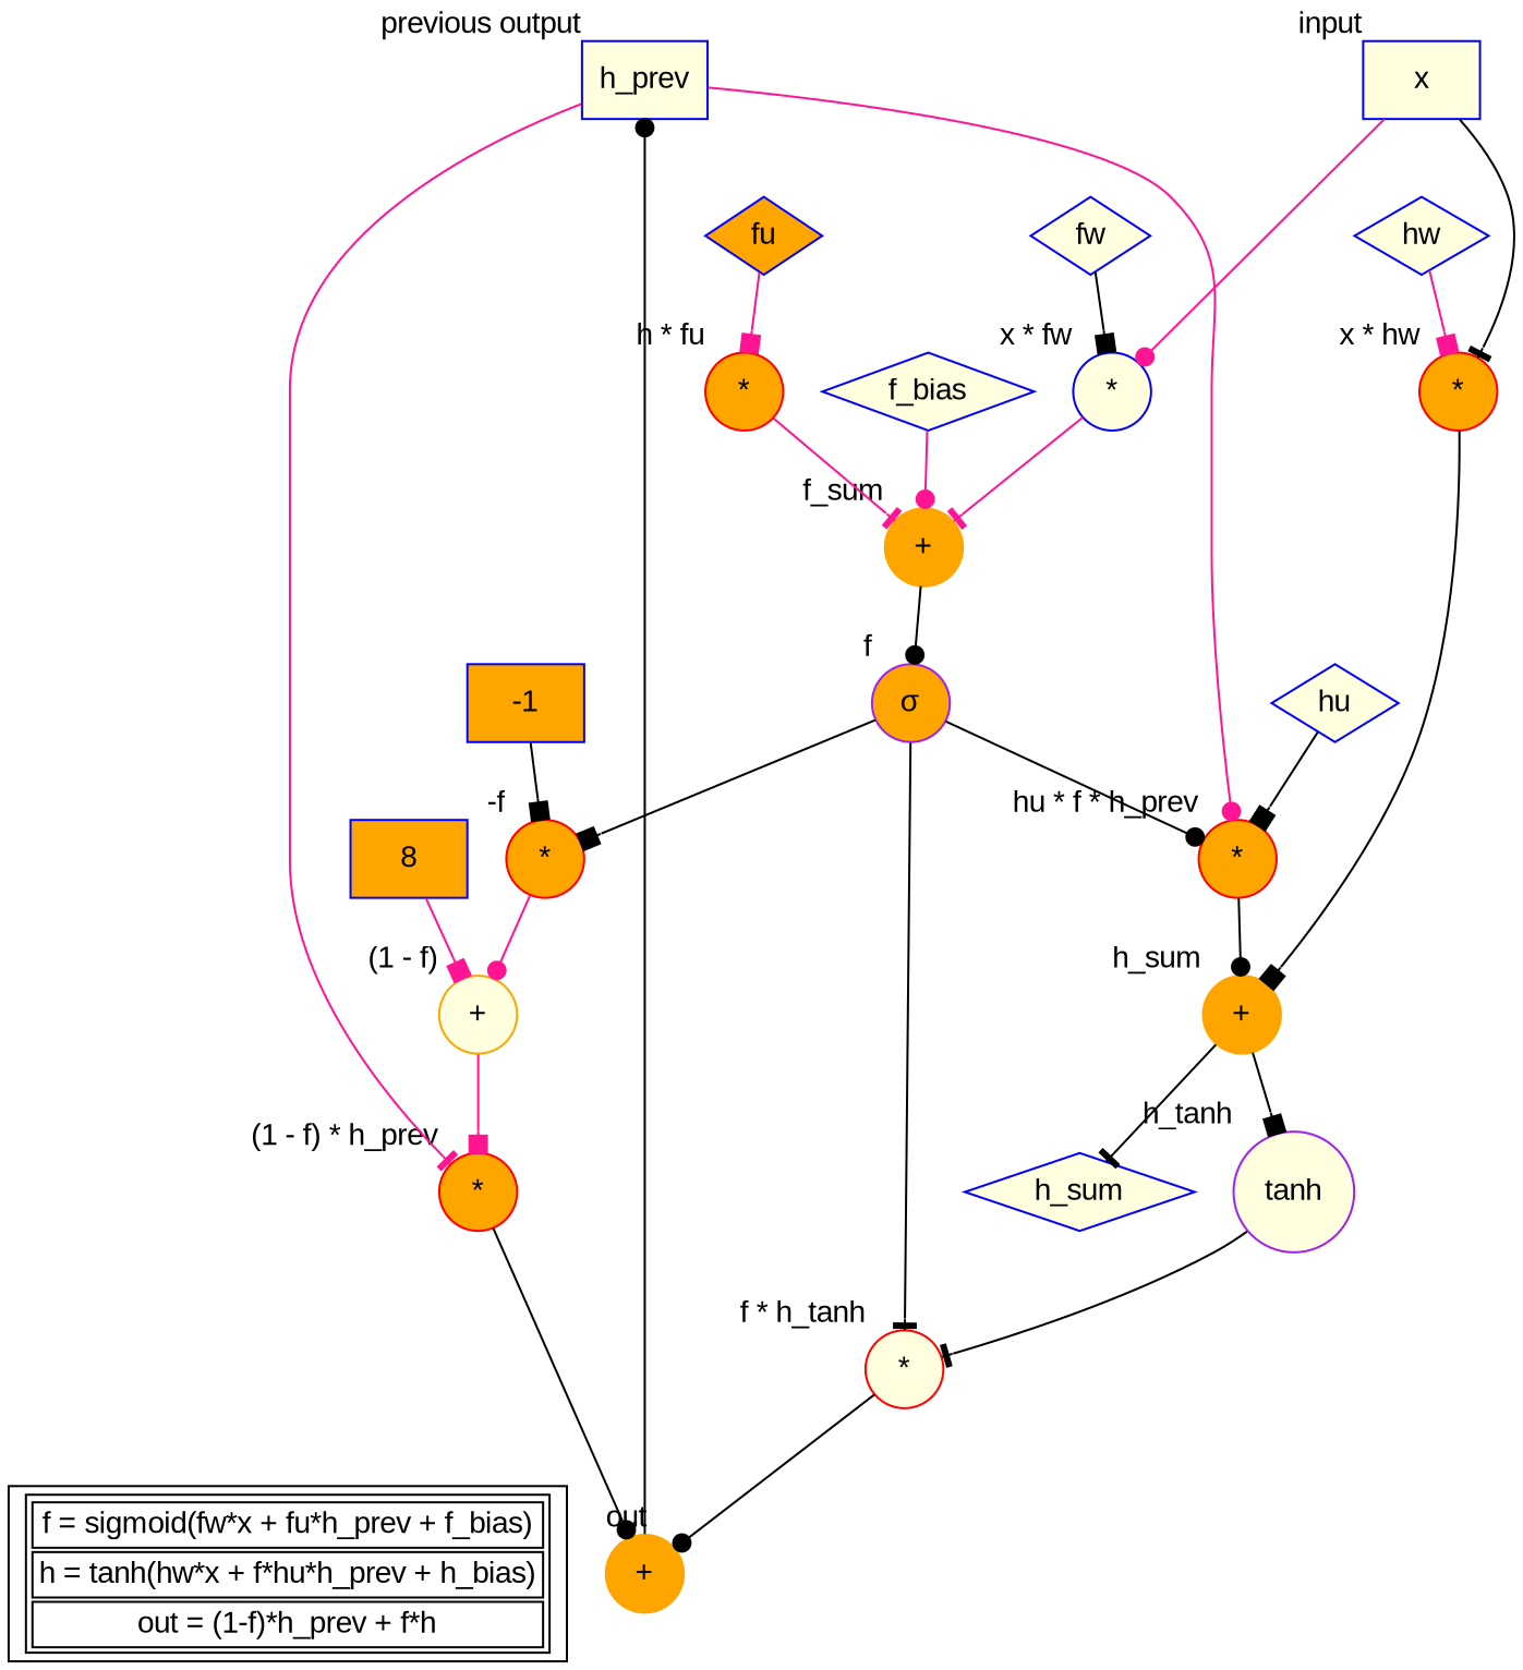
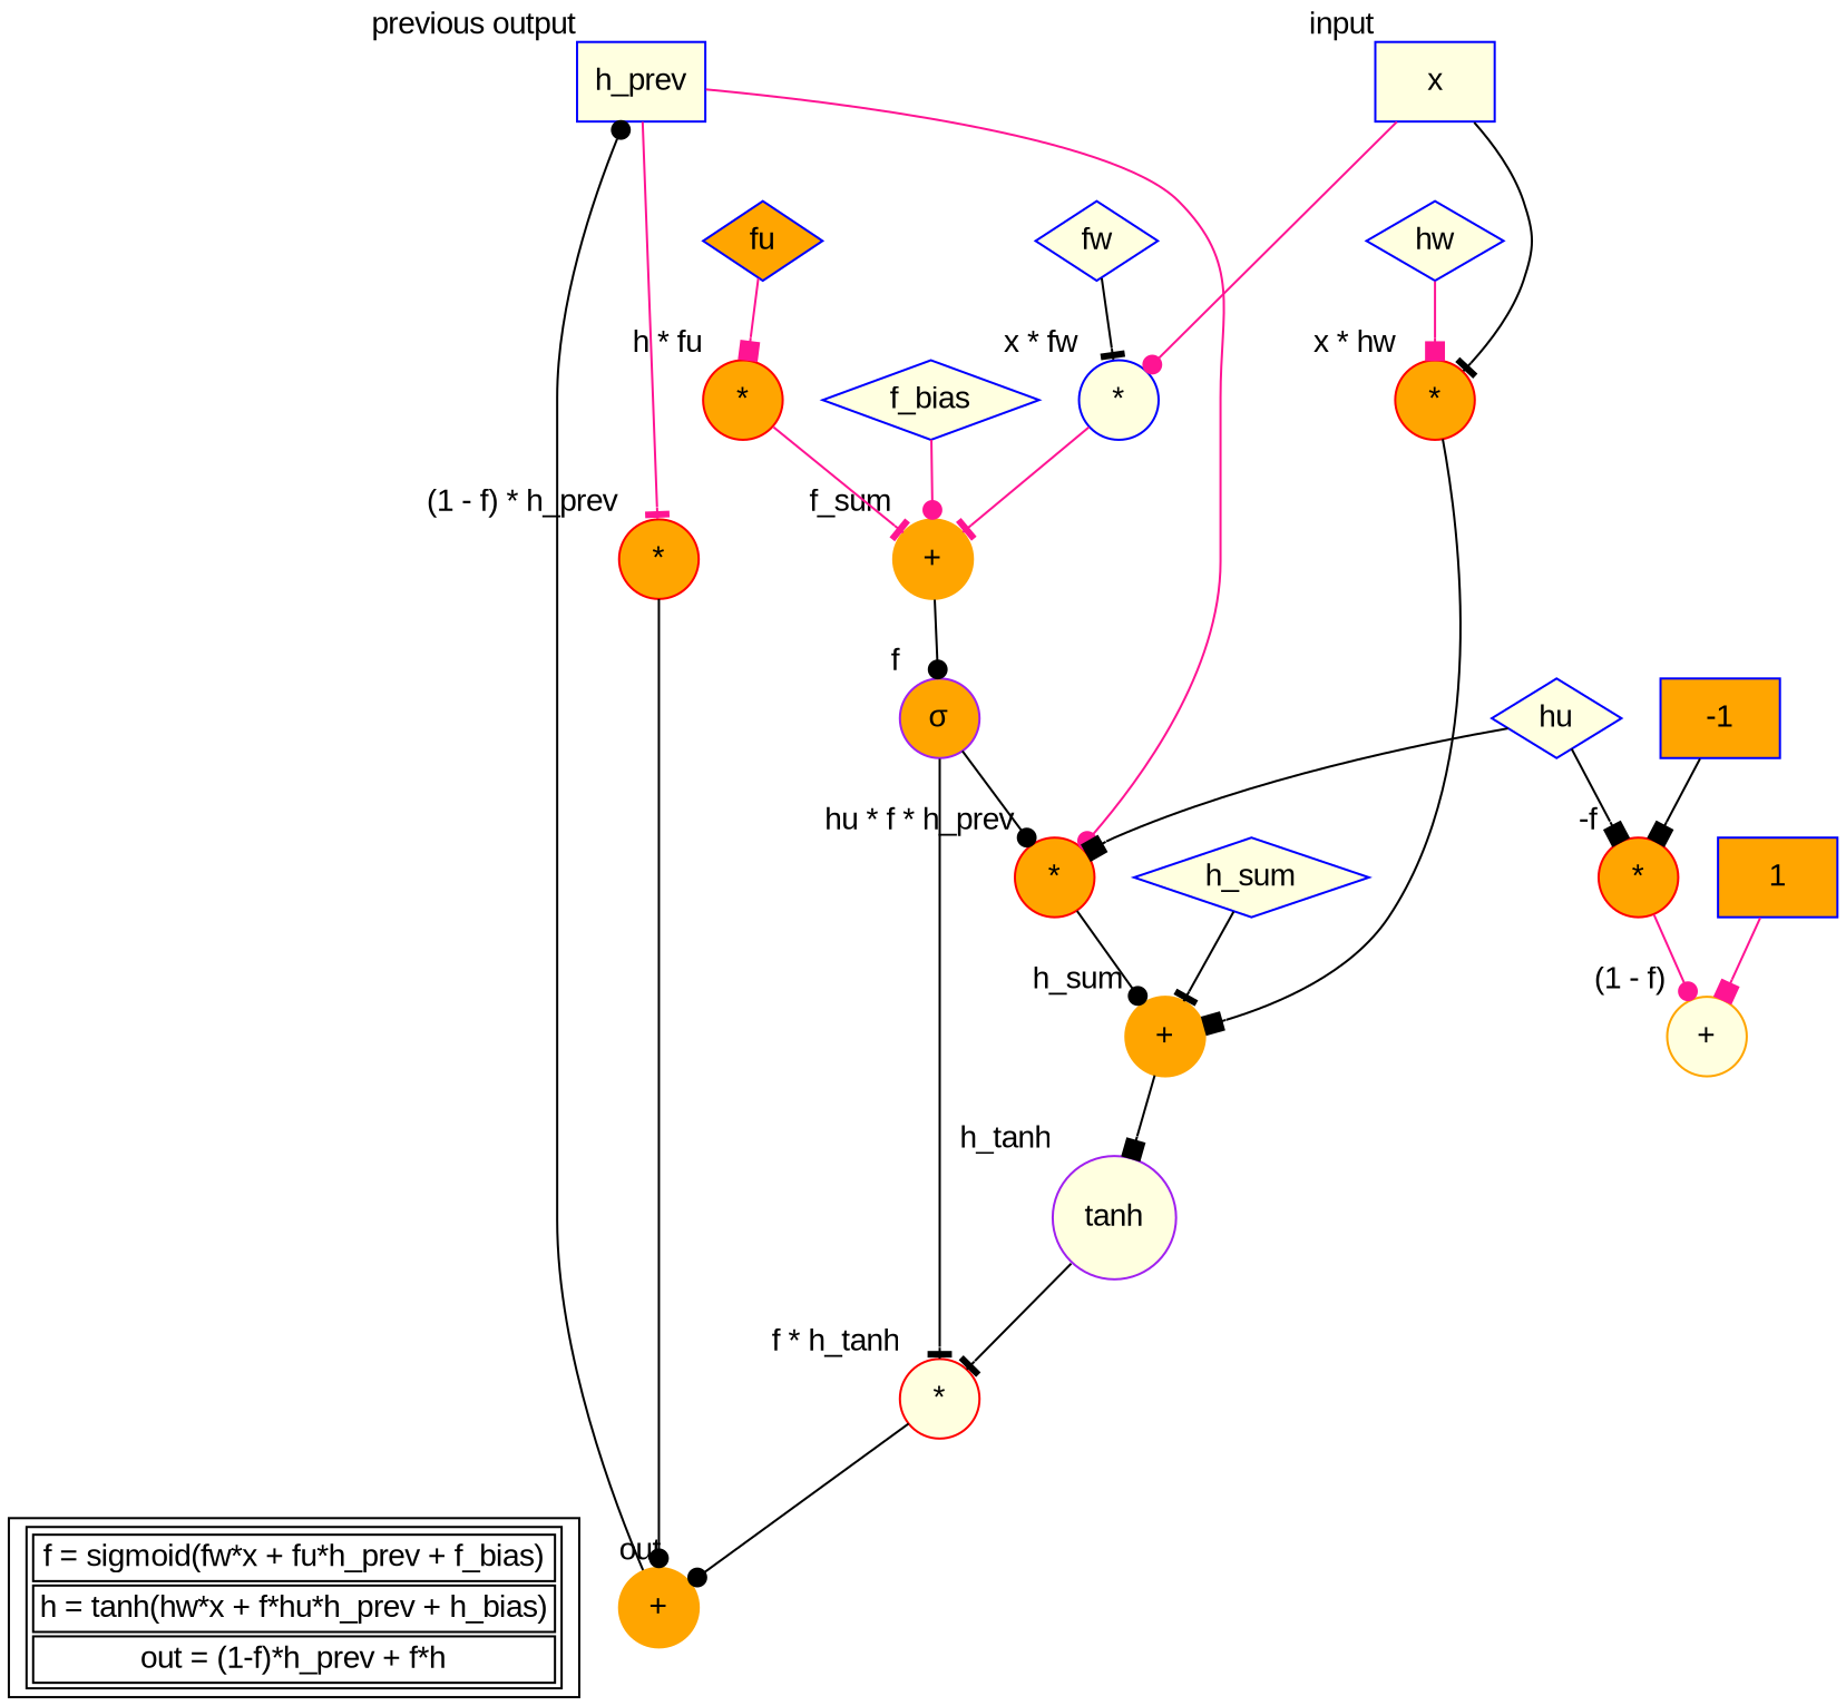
  digraph {
    fontname="Liberation Sans"
    node [color=blue fillcolor=orange fontname="Liberation Sans" shape=circle style=filled]
    edge [arrowhead=dot color=black fontname="Liberation Sans"]
    n1 [fillcolor=lightyellow label=x shape=box xlabel=input]
    n2 [fillcolor=lightyellow label=h_prev shape=box xlabel="previous output"]
    n3 [label=<                 <table>                 <tr><td>f = sigmoid(fw*x + fu*h_prev + f_bias)</td></tr>                 <tr><td>h = tanh(hw*x + f*hu*h_prev + h_bias)</td></tr>                 <tr><td>out = (1-f)*h_prev + f*h</td></tr>                 </table>                 > shape=box color="" fillcolor="" style=""]
    n4 [color=orange label="+" xlabel=out]
    n5 [fillcolor=lightyellow label="*" xlabel="x * fw"]
    n6 [color=red label="*" xlabel="x * hw"]
    n7 [color=red label="*" xlabel="hu * f * h_prev"]
    n8 [color=red label="*" xlabel="(1 - f) * h_prev"]
    n9 [color=orange label="+" xlabel=f_sum]
    n10 [color=orange label="+" xlabel=h_sum]
    n11 [color=red label="*" xlabel="h * fu"]
    n12 [fillcolor=lightyellow label=f_bias shape=diamond]
    n13 [color=purple label="&sigma;" xlabel=f]
    n14 [fillcolor=lightyellow label=fw shape=diamond]
    n15 [label=fu shape=diamond]
    n16 [color=red label="*" xlabel="-f"]
    n17 [color=red fillcolor=lightyellow label="*" xlabel="f * h_tanh"]
    n18 [color=orange fillcolor=lightyellow label="+" xlabel="(1 - f)"]
    n19 [fillcolor=lightyellow label=h_sum shape=diamond]
    n20 [color=purple fillcolor=lightyellow label=tanh xlabel=h_tanh]
    n21 [fillcolor=lightyellow label=hw shape=diamond]
    n22 [fillcolor=lightyellow label=hu shape=diamond]
    n23 [label=-1 shape=box]
-   n24 [label=8 shape=box]
+   n24 [label=1 shape=box]
    subgraph sub_1 {
      rank=source
      n1
      n2
    }
    subgraph sub_2 {
      rank=sink
      n3
      n4
    }
    n1 -> n5 [color=deeppink]
    n1 -> n6 [arrowhead=tee]
    n2 -> n7 [color=deeppink]
    n2 -> n8 [arrowhead=tee color=deeppink]
    n3 -> n4 [style=invis arrowhead="" color=""]
    n4 -> n2
    n5 -> n9 [arrowhead=tee color=deeppink]
    n6 -> n10 [arrowhead=box]
    n7 -> n10
    n8 -> n4
    n9 -> n13
    n10 -> n20 [arrowhead=box]
    n11 -> n9 [arrowhead=tee color=deeppink]
    n12 -> n9 [color=deeppink]
    n13 -> n7
-   n13 -> n16 [arrowhead=box]
+   n22 -> n16 [arrowhead=box]
    n13 -> n17 [arrowhead=tee]
-   n14 -> n5 [arrowhead=box]
+   n14 -> n5 [arrowhead=tee]
    n15 -> n11 [arrowhead=box color=deeppink]
    n16 -> n18 [color=deeppink]
    n17 -> n4
-   n18 -> n8 [arrowhead=box color=deeppink]
-   n10 -> n19 [arrowhead=tee]
+   n19 -> n10 [arrowhead=tee]
    n20 -> n17 [arrowhead=tee]
    n21 -> n6 [arrowhead=box color=deeppink]
    n22 -> n7 [arrowhead=box]
    n23 -> n16 [arrowhead=box]
    n24 -> n18 [arrowhead=box color=deeppink]
  }
